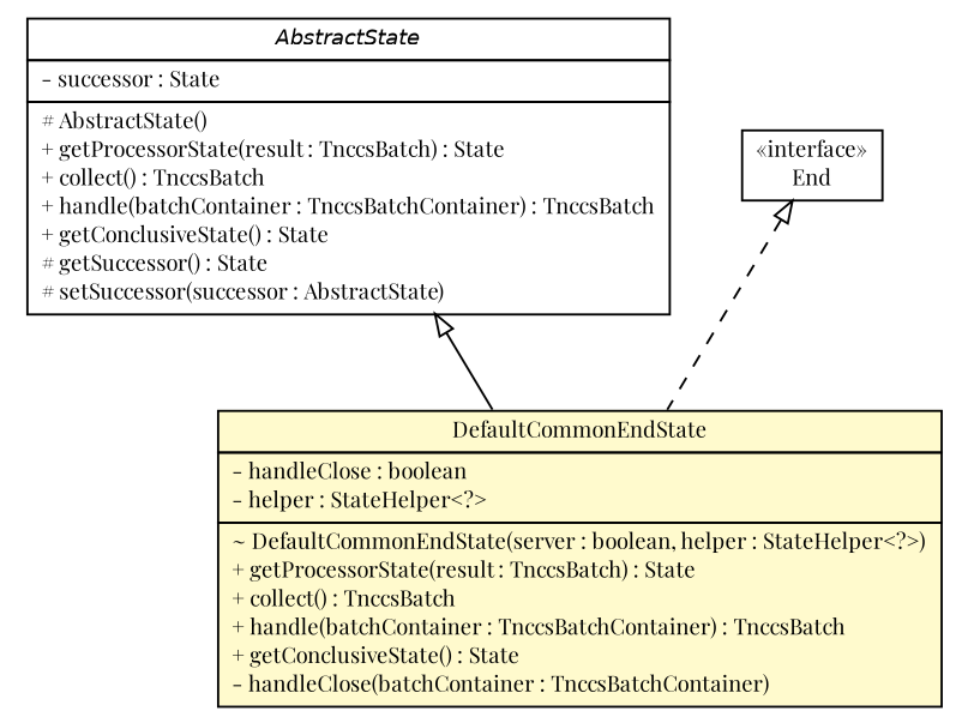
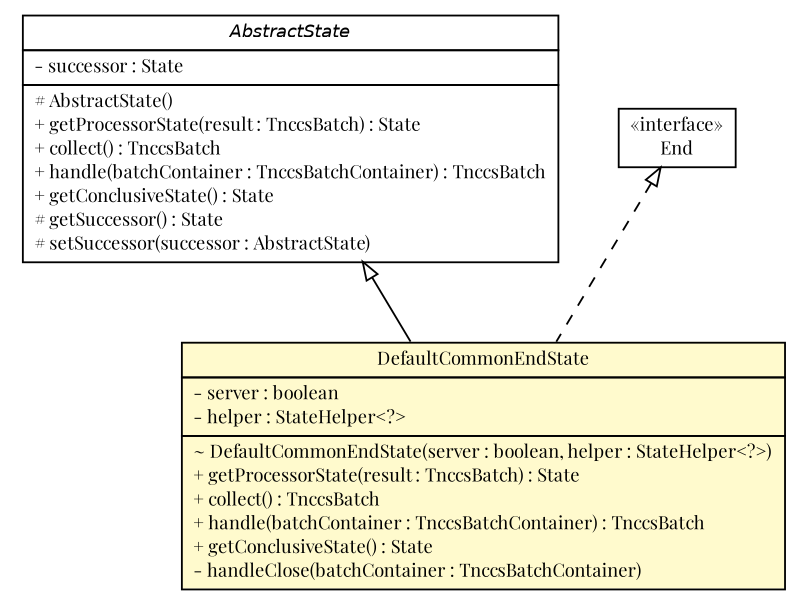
  digraph {
    fontname="Playfair Display"
    nodesep=0.25
    ranksep=0.5
    node [fontcolor=black fontname="Playfair Display" fontsize=10.0 shape=plaintext]
    edge [arrowtail=empty dir=back fontname="Playfair Display" fontsize=10 headport=p labelfontname=Helvetica labelfontsize=10 tailport=p]
    n1 [label=<<table title="de.hsbremen.tc.tnc.tnccs.session.statemachine.AbstractState" border="0" cellborder="1" cellspacing="0" cellpadding="2" port="p" href="../AbstractState.html"> 		<tr><td><table border="0" cellspacing="0" cellpadding="1"> <tr><td align="center" balign="center"><font face="Helvetica-Oblique"> AbstractState </font></td></tr> 		</table></td></tr> 		<tr><td><table border="0" cellspacing="0" cellpadding="1"> <tr><td align="left" balign="left"> - successor : State </td></tr> 		</table></td></tr> 		<tr><td><table border="0" cellspacing="0" cellpadding="1"> <tr><td align="left" balign="left"> # AbstractState() </td></tr> <tr><td align="left" balign="left"> + getProcessorState(result : TnccsBatch) : State </td></tr> <tr><td align="left" balign="left"> + collect() : TnccsBatch </td></tr> <tr><td align="left" balign="left"> + handle(batchContainer : TnccsBatchContainer) : TnccsBatch </td></tr> <tr><td align="left" balign="left"> + getConclusiveState() : State </td></tr> <tr><td align="left" balign="left"> # getSuccessor() : State </td></tr> <tr><td align="left" balign="left"> # setSuccessor(successor : AbstractState) </td></tr> 		</table></td></tr> 		</table>>]
-   n2 [label=<<table title="de.hsbremen.tc.tnc.tnccs.session.statemachine.simple.DefaultCommonEndState" border="0" cellborder="1" cellspacing="0" cellpadding="2" port="p" bgcolor="lemonChiffon" href="./DefaultCommonEndState.html"> 		<tr><td><table border="0" cellspacing="0" cellpadding="1"> <tr><td align="center" balign="center"> DefaultCommonEndState </td></tr> 		</table></td></tr> 		<tr><td><table border="0" cellspacing="0" cellpadding="1"> <tr><td align="left" balign="left"> - handleClose : boolean </td></tr> <tr><td align="left" balign="left"> - helper : StateHelper&lt;?&gt; </td></tr> 		</table></td></tr> 		<tr><td><table border="0" cellspacing="0" cellpadding="1"> <tr><td align="left" balign="left"> ~ DefaultCommonEndState(server : boolean, helper : StateHelper&lt;?&gt;) </td></tr> <tr><td align="left" balign="left"> + getProcessorState(result : TnccsBatch) : State </td></tr> <tr><td align="left" balign="left"> + collect() : TnccsBatch </td></tr> <tr><td align="left" balign="left"> + handle(batchContainer : TnccsBatchContainer) : TnccsBatch </td></tr> <tr><td align="left" balign="left"> + getConclusiveState() : State </td></tr> <tr><td align="left" balign="left"> - handleClose(batchContainer : TnccsBatchContainer) </td></tr> 		</table></td></tr> 		</table>>]
+   n2 [label=<<table title="de.hsbremen.tc.tnc.tnccs.session.statemachine.simple.DefaultCommonEndState" border="0" cellborder="1" cellspacing="0" cellpadding="2" port="p" bgcolor="lemonChiffon" href="./DefaultCommonEndState.html"> 		<tr><td><table border="0" cellspacing="0" cellpadding="1"> <tr><td align="center" balign="center"> DefaultCommonEndState </td></tr> 		</table></td></tr> 		<tr><td><table border="0" cellspacing="0" cellpadding="1"> <tr><td align="left" balign="left"> - server : boolean </td></tr> <tr><td align="left" balign="left"> - helper : StateHelper&lt;?&gt; </td></tr> 		</table></td></tr> 		<tr><td><table border="0" cellspacing="0" cellpadding="1"> <tr><td align="left" balign="left"> ~ DefaultCommonEndState(server : boolean, helper : StateHelper&lt;?&gt;) </td></tr> <tr><td align="left" balign="left"> + getProcessorState(result : TnccsBatch) : State </td></tr> <tr><td align="left" balign="left"> + collect() : TnccsBatch </td></tr> <tr><td align="left" balign="left"> + handle(batchContainer : TnccsBatchContainer) : TnccsBatch </td></tr> <tr><td align="left" balign="left"> + getConclusiveState() : State </td></tr> <tr><td align="left" balign="left"> - handleClose(batchContainer : TnccsBatchContainer) </td></tr> 		</table></td></tr> 		</table>>]
    n3 [label=<<table title="de.hsbremen.tc.tnc.tnccs.session.statemachine.End" border="0" cellborder="1" cellspacing="0" cellpadding="2" port="p" href="../End.html"> 		<tr><td><table border="0" cellspacing="0" cellpadding="1"> <tr><td align="center" balign="center"> &#171;interface&#187; </td></tr> <tr><td align="center" balign="center"> End </td></tr> 		</table></td></tr> 		</table>>]
    n1 -> n2
    n3 -> n2 [style=dashed]
  }
